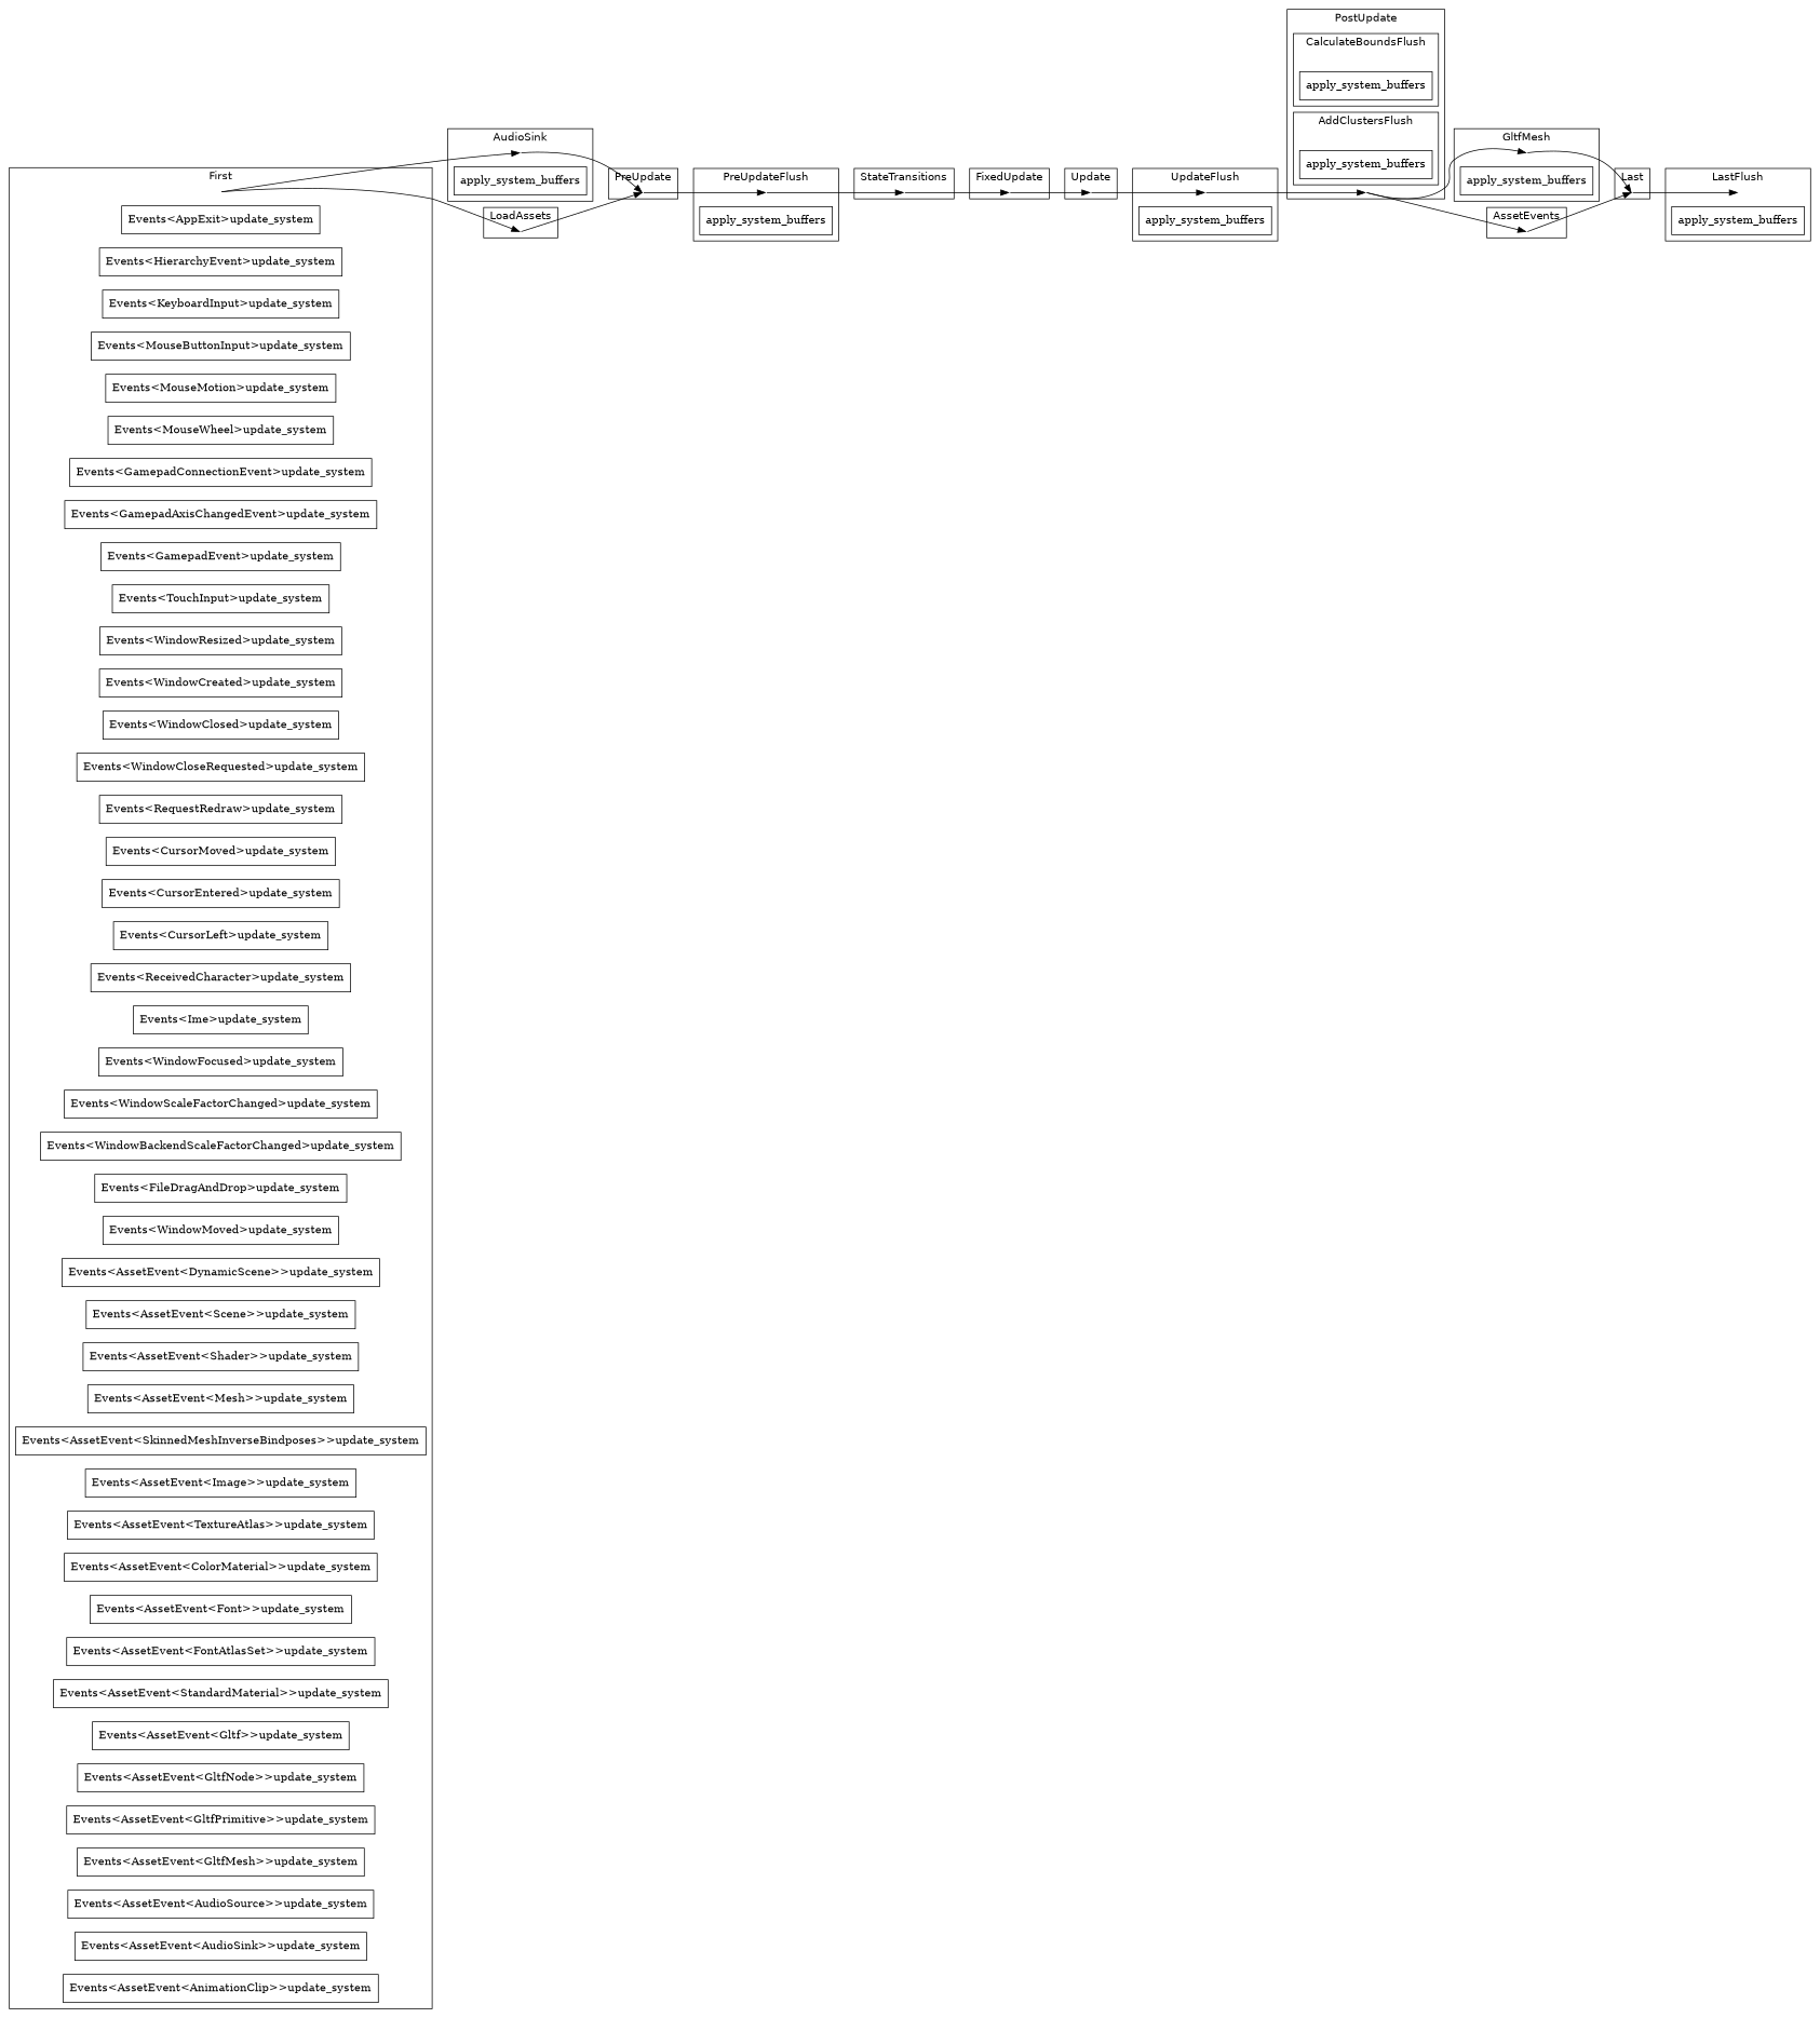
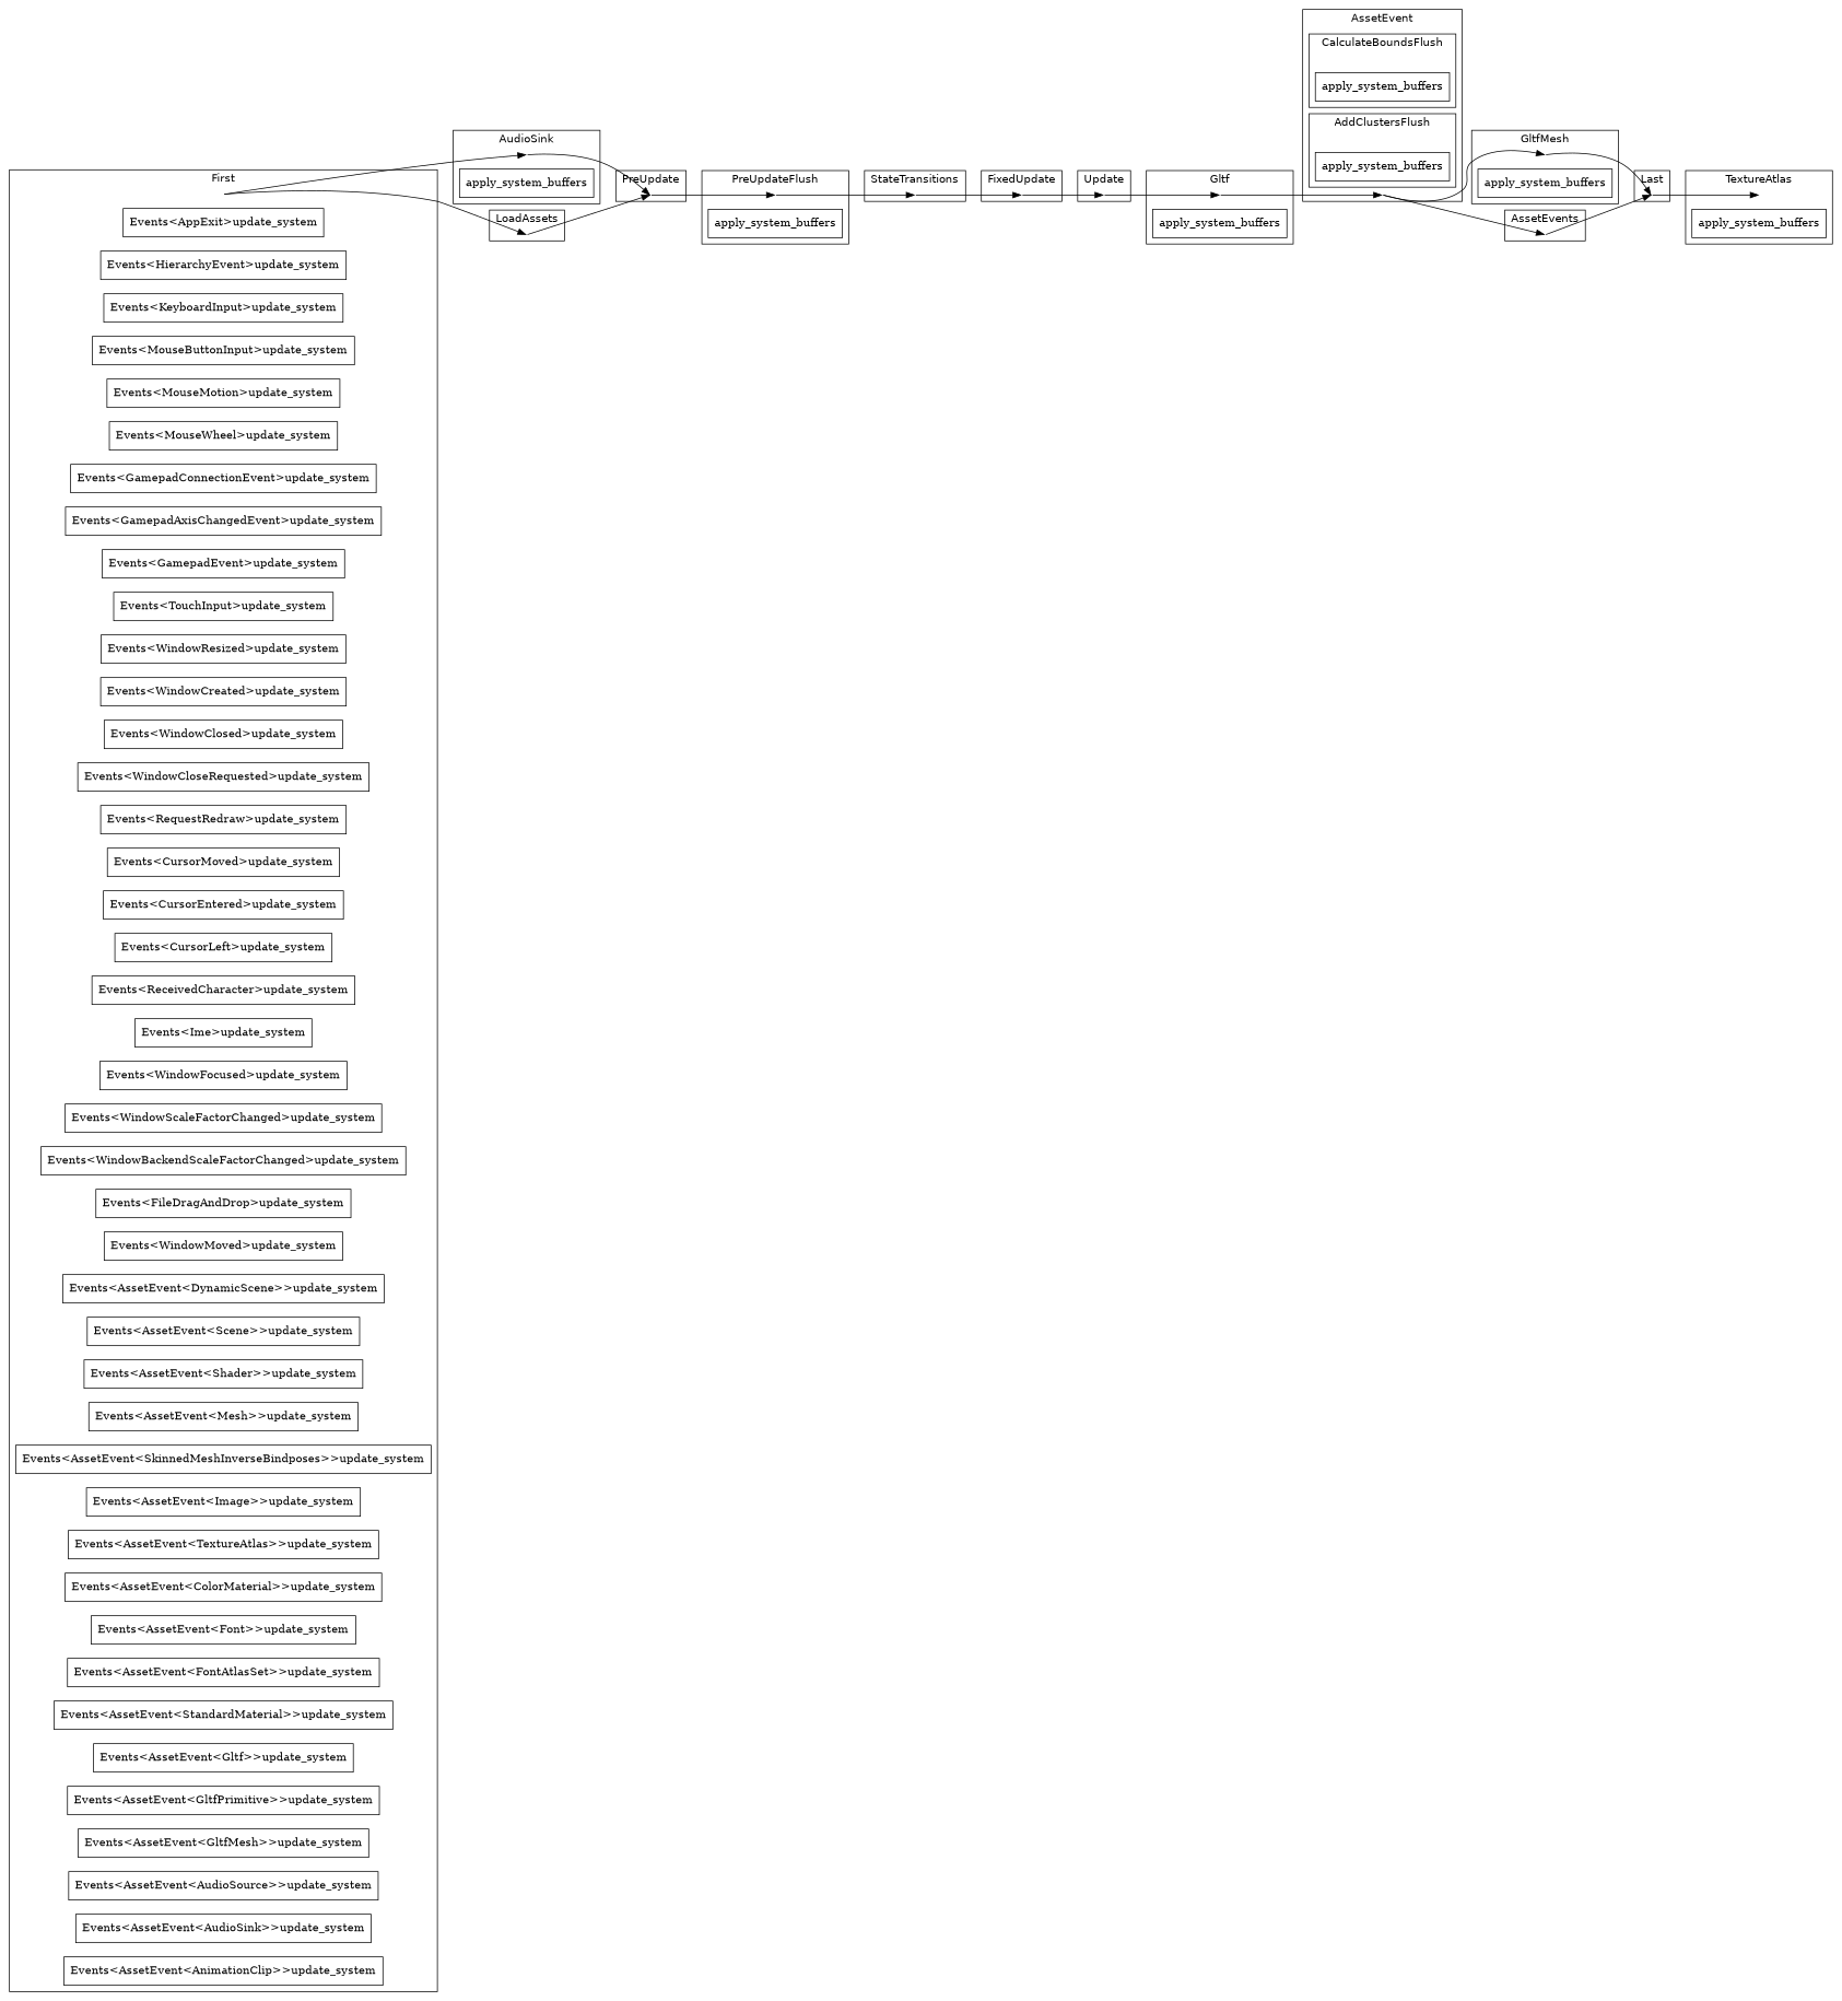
  digraph {
    bgcolor=white
    compound=true
    fontname=Helvetica
    rankdir=LR
    splines=spline
    node [color=black fillcolor=white shape=box style=filled]
    edge [color=black]
    "set_marker_node_Set(2)" [height=0 shape=point style=invis]
    n2 [label=apply_system_buffers]
    "set_marker_node_Set(0)" [height=0 shape=point style=invis]
    "set_marker_node_Set(3)" [height=0 shape=point style=invis]
    n5 [label=apply_system_buffers]
    "set_marker_node_Set(4)" [height=0 shape=point style=invis]
    n7 [label=apply_system_buffers]
    "set_marker_node_Set(5)" [height=0 shape=point style=invis]
    n9 [label=apply_system_buffers]
    "set_marker_node_Set(10)" [height=0 shape=point style=invis]
    "set_marker_node_Set(6)" [height=0 shape=point style=invis]
    n12 [label=apply_system_buffers]
    "set_marker_node_Set(7)" [height=0 shape=point style=invis]
    n14 [label="Events<AppExit>update_system"]
    n15 [label="Events<HierarchyEvent>update_system"]
    n16 [label="Events<KeyboardInput>update_system"]
    n17 [label="Events<MouseButtonInput>update_system"]
    n18 [label="Events<MouseMotion>update_system"]
    n19 [label="Events<MouseWheel>update_system"]
    n20 [label="Events<GamepadConnectionEvent>update_system"]
    n21 [label="Events<GamepadAxisChangedEvent>update_system"]
    n22 [label="Events<GamepadEvent>update_system"]
    n23 [label="Events<TouchInput>update_system"]
    n24 [label="Events<WindowResized>update_system"]
    n25 [label="Events<WindowCreated>update_system"]
    n26 [label="Events<WindowClosed>update_system"]
    n27 [label="Events<WindowCloseRequested>update_system"]
    n28 [label="Events<RequestRedraw>update_system"]
    n29 [label="Events<CursorMoved>update_system"]
    n30 [label="Events<CursorEntered>update_system"]
    n31 [label="Events<CursorLeft>update_system"]
    n32 [label="Events<ReceivedCharacter>update_system"]
    n33 [label="Events<Ime>update_system"]
    n34 [label="Events<WindowFocused>update_system"]
    n35 [label="Events<WindowScaleFactorChanged>update_system"]
    n36 [label="Events<WindowBackendScaleFactorChanged>update_system"]
    n37 [label="Events<FileDragAndDrop>update_system"]
    n38 [label="Events<WindowMoved>update_system"]
    n39 [label="Events<AssetEvent<DynamicScene>>update_system"]
    n40 [label="Events<AssetEvent<Scene>>update_system"]
    n41 [label="Events<AssetEvent<Shader>>update_system"]
    n42 [label="Events<AssetEvent<Mesh>>update_system"]
    n43 [label="Events<AssetEvent<SkinnedMeshInverseBindposes>>update_system"]
    n44 [label="Events<AssetEvent<Image>>update_system"]
    n45 [label="Events<AssetEvent<TextureAtlas>>update_system"]
    n46 [label="Events<AssetEvent<ColorMaterial>>update_system"]
    n47 [label="Events<AssetEvent<Font>>update_system"]
    n48 [label="Events<AssetEvent<FontAtlasSet>>update_system"]
    n49 [label="Events<AssetEvent<StandardMaterial>>update_system"]
    n50 [label="Events<AssetEvent<Gltf>>update_system"]
-   n51 [label="Events<AssetEvent<GltfNode>>update_system"]
    n52 [label="Events<AssetEvent<GltfPrimitive>>update_system"]
    n53 [label="Events<AssetEvent<GltfMesh>>update_system"]
    n54 [label="Events<AssetEvent<AudioSource>>update_system"]
    n55 [label="Events<AssetEvent<AudioSink>>update_system"]
    n56 [label="Events<AssetEvent<AnimationClip>>update_system"]
    "set_marker_node_Set(8)" [height=0 shape=point style=invis]
    "set_marker_node_Set(9)" [height=0 shape=point style=invis]
    "set_marker_node_Set(82)" [height=0 shape=point style=invis]
    n60 [label=apply_system_buffers]
    "set_marker_node_Set(129)" [height=0 shape=point style=invis]
    n62 [label=apply_system_buffers]
    "set_marker_node_Set(11)" [height=0 shape=point style=invis]
    "set_marker_node_Set(12)" [height=0 shape=point style=invis]
    "set_marker_node_Set(58)" [height=0 shape=point style=invis]
    "set_marker_node_Set(59)" [height=0 shape=point style=invis]
    subgraph cluster_1 {
      label=AudioSink
      "set_marker_node_Set(2)"
      n2
    }
    subgraph cluster_2 {
      label=Update
      "set_marker_node_Set(0)"
    }
    subgraph cluster_3 {
      label=PreUpdateFlush
      "set_marker_node_Set(3)"
      n5
    }
    subgraph cluster_4 {
-     label=UpdateFlush
+     label=Gltf
      "set_marker_node_Set(4)"
      n7
    }
    subgraph cluster_5 {
      label=GltfMesh
      "set_marker_node_Set(5)"
      n9
    }
    subgraph cluster_6 {
      label=FixedUpdate
      "set_marker_node_Set(10)"
    }
    subgraph cluster_7 {
-     label=LastFlush
+     label=TextureAtlas
      "set_marker_node_Set(6)"
      n12
    }
    subgraph cluster_8 {
      label=First
      "set_marker_node_Set(7)"
      n14
      n15
      n16
      n17
      n18
      n19
      n20
      n21
      n22
      n23
      n24
      n25
      n26
      n27
      n28
      n29
      n30
      n31
      n32
      n33
      n34
      n35
      n36
      n37
      n38
      n39
      n40
      n41
      n42
      n43
      n44
      n45
      n46
      n47
      n48
      n49
      n50
-     n51
      n52
      n53
      n54
      n55
      n56
    }
    subgraph cluster_9 {
      label=PreUpdate
      "set_marker_node_Set(8)"
    }
    subgraph cluster_10 {
      label=StateTransitions
      "set_marker_node_Set(9)"
    }
    subgraph cluster_11 {
-     label=PostUpdate
+     label=AssetEvent
      "set_marker_node_Set(11)"
      subgraph cluster_12 {
        label=CalculateBoundsFlush
        "set_marker_node_Set(82)"
        n60
      }
      subgraph cluster_13 {
        label=AddClustersFlush
        "set_marker_node_Set(129)"
        n62
      }
    }
    subgraph cluster_14 {
      label=Last
      "set_marker_node_Set(12)"
    }
    subgraph cluster_15 {
      label=LoadAssets
      "set_marker_node_Set(58)"
    }
    subgraph cluster_16 {
      label=AssetEvents
      "set_marker_node_Set(59)"
    }
    "set_marker_node_Set(2)" -> "set_marker_node_Set(8)"
    "set_marker_node_Set(0)" -> "set_marker_node_Set(4)"
    "set_marker_node_Set(3)" -> "set_marker_node_Set(9)"
    "set_marker_node_Set(4)" -> "set_marker_node_Set(11)"
    "set_marker_node_Set(5)" -> "set_marker_node_Set(12)"
    "set_marker_node_Set(10)" -> "set_marker_node_Set(0)"
    "set_marker_node_Set(7)" -> "set_marker_node_Set(2)"
    "set_marker_node_Set(7)" -> "set_marker_node_Set(58)"
    "set_marker_node_Set(8)" -> "set_marker_node_Set(3)"
    "set_marker_node_Set(9)" -> "set_marker_node_Set(10)"
    "set_marker_node_Set(11)" -> "set_marker_node_Set(5)"
    "set_marker_node_Set(11)" -> "set_marker_node_Set(59)"
    "set_marker_node_Set(12)" -> "set_marker_node_Set(6)"
    "set_marker_node_Set(58)" -> "set_marker_node_Set(8)"
    "set_marker_node_Set(59)" -> "set_marker_node_Set(12)"
  }
